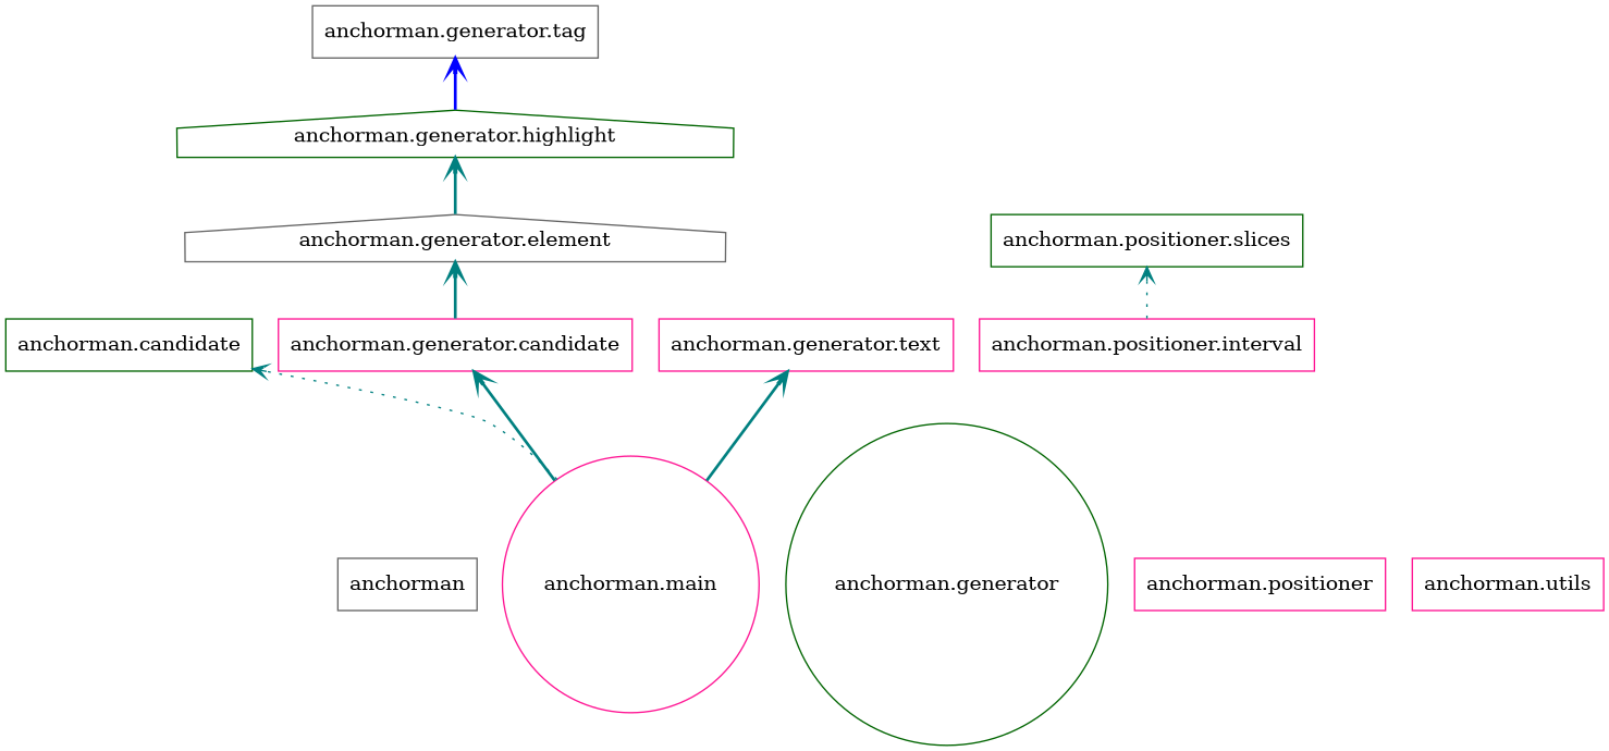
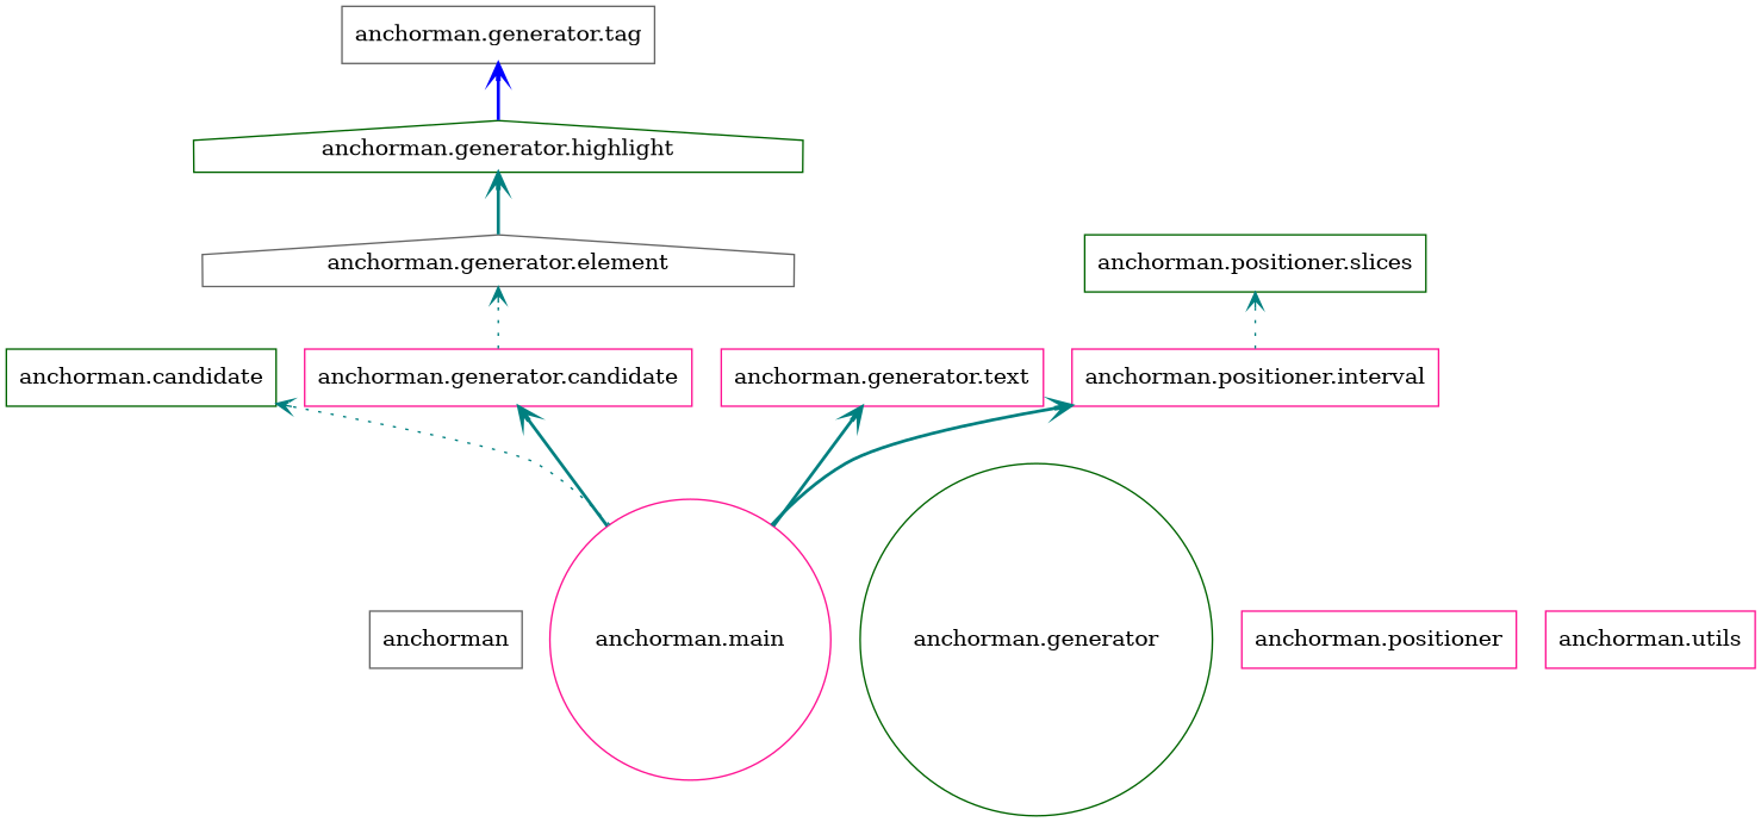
  digraph {
    rankdir=BT
    node [color=deeppink shape=box]
    edge [arrowhead=open arrowtail=none color=teal style=bold]
    n1 [color=gray40 label=anchorman]
    n2 [color=darkgreen label="anchorman.candidate"]
    n3 [color=darkgreen label="anchorman.generator" shape=circle]
    n4 [label="anchorman.generator.candidate"]
    n5 [color=gray40 label="anchorman.generator.element" shape=house]
    n6 [color=darkgreen label="anchorman.generator.highlight" shape=house]
    n7 [color=gray40 label="anchorman.generator.tag"]
    n8 [label="anchorman.generator.text"]
    n9 [label="anchorman.main" shape=circle]
    n10 [label="anchorman.positioner.interval"]
    n11 [color=darkgreen label="anchorman.positioner.slices"]
    n12 [label="anchorman.positioner"]
    n13 [label="anchorman.utils"]
-   n4 -> n5
+   n4 -> n5 [style=dotted]
    n5 -> n6
    n6 -> n7 [color=blue]
    n9 -> n2 [style=dotted]
    n9 -> n4
    n9 -> n8
+   n9 -> n10
    n10 -> n11 [style=dotted]
  }
